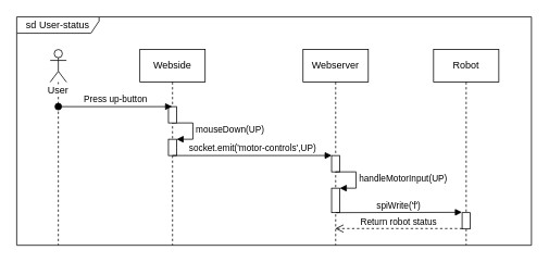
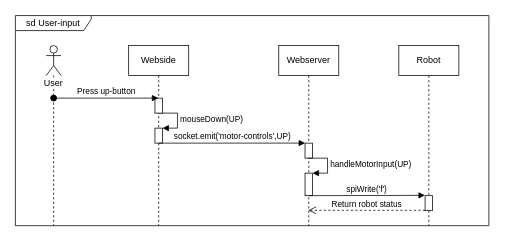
  <mxCell id="0" />
  <mxCell id="1" parent="0" />
  <mxCell id="2" value="Webside" style="shape=umlLifeline;perimeter=lifelinePerimeter;whiteSpace=wrap;html=1;container=1;collapsible=0;recursiveResize=0;outlineConnect=0;" vertex="1" parent="1"><mxGeometry x="171" y="60" width="80" height="240" as="geometry" /></mxCell>
  <mxCell id="3" value="" style="html=1;points=[];perimeter=orthogonalPerimeter;" vertex="1" parent="2"><mxGeometry x="35" y="110" width="10" height="20" as="geometry" /></mxCell>
  <mxCell id="4" value="mouseDown(UP)" style="edgeStyle=orthogonalEdgeStyle;html=1;align=left;spacingLeft=2;endArrow=block;rounded=0;entryX=1;entryY=0;" edge="1" target="3" parent="2"><mxGeometry relative="1" as="geometry"><mxPoint x="40" y="90" as="sourcePoint" /><Array as="points"><mxPoint x="65" y="90" /></Array></mxGeometry></mxCell>
  <mxCell id="5" value="" style="html=1;points=[];perimeter=orthogonalPerimeter;" vertex="1" parent="2"><mxGeometry x="35" y="70" width="10" height="20" as="geometry" /></mxCell>
  <mxCell id="6" value="socket.emit('motor-controls',UP)" style="html=1;verticalAlign=bottom;endArrow=block;entryX=0.014;entryY=-0.002;entryDx=0;entryDy=0;entryPerimeter=0;" edge="1" parent="2" target="8"><mxGeometry width="80" relative="1" as="geometry"><mxPoint x="40" y="130" as="sourcePoint" /><mxPoint x="120" y="130" as="targetPoint" /></mxGeometry></mxCell>
  <mxCell id="7" value="Webserver" style="shape=umlLifeline;perimeter=lifelinePerimeter;whiteSpace=wrap;html=1;container=1;collapsible=0;recursiveResize=0;outlineConnect=0;" vertex="1" parent="1"><mxGeometry x="371" y="60" width="80" height="240" as="geometry" /></mxCell>
  <mxCell id="8" value="" style="html=1;points=[];perimeter=orthogonalPerimeter;" vertex="1" parent="7"><mxGeometry x="35" y="130" width="10" height="20" as="geometry" /></mxCell>
  <mxCell id="9" value="" style="html=1;points=[];perimeter=orthogonalPerimeter;" vertex="1" parent="7"><mxGeometry x="35" y="170" width="10" height="30" as="geometry" /></mxCell>
  <mxCell id="10" value="handleMotorInput(UP)" style="edgeStyle=orthogonalEdgeStyle;html=1;align=left;spacingLeft=2;endArrow=block;rounded=0;entryX=1;entryY=0;" edge="1" target="9" parent="7"><mxGeometry relative="1" as="geometry"><mxPoint x="40" y="150" as="sourcePoint" /><Array as="points"><mxPoint x="65" y="150" /></Array></mxGeometry></mxCell>
  <mxCell id="11" value="spiWrite('f')" style="html=1;verticalAlign=bottom;endArrow=block;entryX=-0.02;entryY=-0.02;entryDx=0;entryDy=0;entryPerimeter=0;" edge="1" parent="7" target="15"><mxGeometry width="80" relative="1" as="geometry"><mxPoint x="40" y="200" as="sourcePoint" /><mxPoint x="120" y="200" as="targetPoint" /></mxGeometry></mxCell>
  <mxCell id="12" value="User" style="shape=umlLifeline;participant=umlActor;perimeter=lifelinePerimeter;whiteSpace=wrap;html=1;container=1;collapsible=0;recursiveResize=0;verticalAlign=top;spacingTop=36;labelBackgroundColor=#ffffff;outlineConnect=0;" vertex="1" parent="1"><mxGeometry x="61" y="60" width="20" height="240" as="geometry" /></mxCell>
  <mxCell id="13" value="Press up-button" style="html=1;verticalAlign=bottom;startArrow=oval;startFill=1;endArrow=block;startSize=8;" edge="1" parent="12" target="2"><mxGeometry width="60" relative="1" as="geometry"><mxPoint x="10" y="70" as="sourcePoint" /><mxPoint x="70" y="70" as="targetPoint" /></mxGeometry></mxCell>
  <mxCell id="14" value="Robot" style="shape=umlLifeline;perimeter=lifelinePerimeter;whiteSpace=wrap;html=1;container=1;collapsible=0;recursiveResize=0;outlineConnect=0;" vertex="1" parent="1"><mxGeometry x="531" y="60" width="80" height="240" as="geometry" /></mxCell>
  <mxCell id="15" value="" style="html=1;points=[];perimeter=orthogonalPerimeter;" vertex="1" parent="14"><mxGeometry x="35" y="200" width="10" height="20" as="geometry" /></mxCell>
  <mxCell id="16" value="Return robot status" style="html=1;verticalAlign=bottom;endArrow=open;dashed=1;endSize=8;" edge="1" parent="1" target="7"><mxGeometry relative="1" as="geometry"><mxPoint x="566" y="279.5" as="sourcePoint" /><mxPoint x="486" y="279.5" as="targetPoint" /></mxGeometry></mxCell>
- <mxCell id="17" value="sd User-status" style="shape=umlFrame;whiteSpace=wrap;html=1;width=101;height=20;" vertex="1" parent="1"><mxGeometry x="20" width="631" height="280" as="geometry" y="20" /></mxCell>
+ <mxCell id="17" value="sd User-input" style="shape=umlFrame;whiteSpace=wrap;html=1;width=101;height=20;" vertex="1" parent="1"><mxGeometry x="20" width="631" height="280" as="geometry" y="20" /></mxCell>
